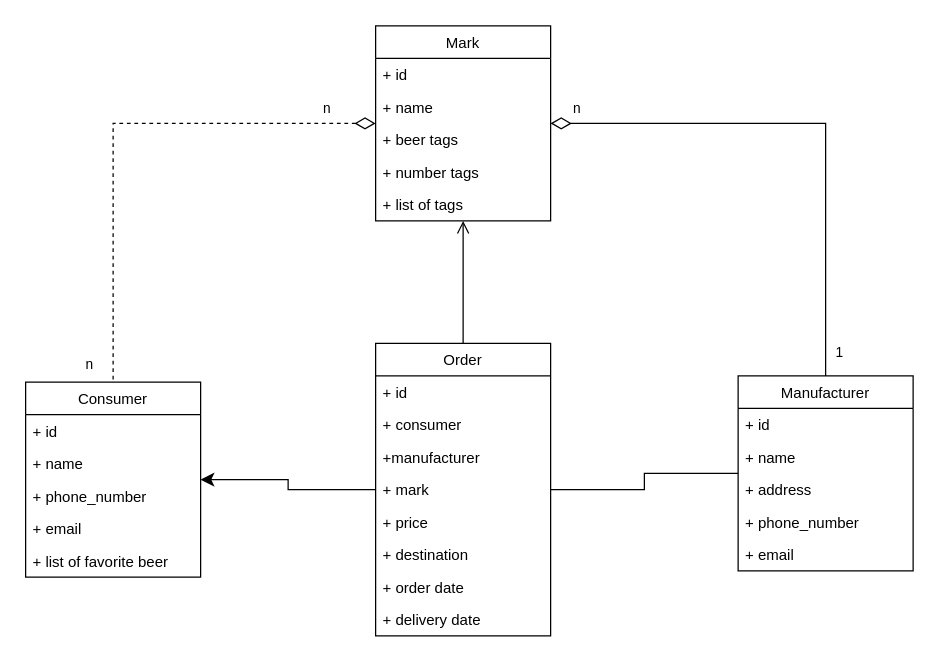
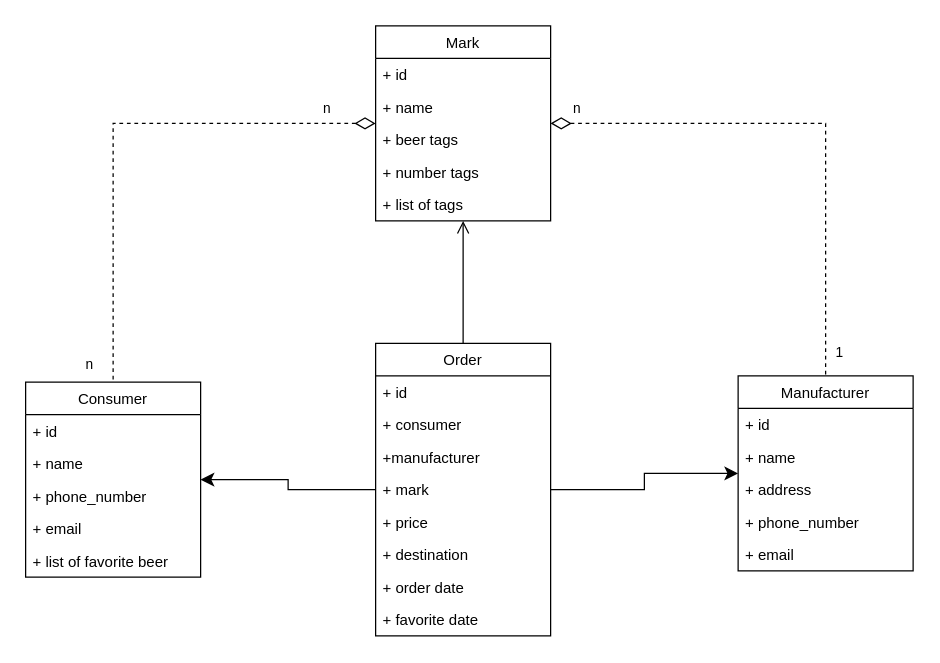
  <mxCell id="0" />
  <mxCell id="1" parent="0" />
  <mxCell id="2" value="Mark" style="swimlane;fontStyle=0;childLayout=stackLayout;horizontal=1;startSize=26;fillColor=none;horizontalStack=0;resizeParent=1;resizeParentMax=0;resizeLast=0;collapsible=1;marginBottom=0;" vertex="1" parent="1"><mxGeometry x="300" y="20" width="140" height="156" as="geometry" /></mxCell>
  <mxCell id="3" value="+ id" style="text;strokeColor=none;fillColor=none;align=left;verticalAlign=top;spacingLeft=4;spacingRight=4;overflow=hidden;rotatable=0;points=[[0,0.5],[1,0.5]];portConstraint=eastwest;" vertex="1" parent="2"><mxGeometry y="26" width="140" height="26" as="geometry" /></mxCell>
  <mxCell id="4" value="+ name" style="text;strokeColor=none;fillColor=none;align=left;verticalAlign=top;spacingLeft=4;spacingRight=4;overflow=hidden;rotatable=0;points=[[0,0.5],[1,0.5]];portConstraint=eastwest;" vertex="1" parent="2"><mxGeometry y="52" width="140" height="26" as="geometry" /></mxCell>
  <mxCell id="5" value="+ beer tags" style="text;strokeColor=none;fillColor=none;align=left;verticalAlign=top;spacingLeft=4;spacingRight=4;overflow=hidden;rotatable=0;points=[[0,0.5],[1,0.5]];portConstraint=eastwest;" vertex="1" parent="2"><mxGeometry y="78" width="140" height="26" as="geometry" /></mxCell>
  <mxCell id="6" value="+ number tags" style="text;strokeColor=none;fillColor=none;align=left;verticalAlign=top;spacingLeft=4;spacingRight=4;overflow=hidden;rotatable=0;points=[[0,0.5],[1,0.5]];portConstraint=eastwest;" vertex="1" parent="2"><mxGeometry y="104" width="140" height="26" as="geometry" /></mxCell>
  <mxCell id="7" value="+ list of tags" style="text;strokeColor=none;fillColor=none;align=left;verticalAlign=top;spacingLeft=4;spacingRight=4;overflow=hidden;rotatable=0;points=[[0,0.5],[1,0.5]];portConstraint=eastwest;" vertex="1" parent="2"><mxGeometry y="130" width="140" height="26" as="geometry" /></mxCell>
  <mxCell id="8" value="Manufacturer" style="swimlane;fontStyle=0;childLayout=stackLayout;horizontal=1;startSize=26;fillColor=none;horizontalStack=0;resizeParent=1;resizeParentMax=0;resizeLast=0;collapsible=1;marginBottom=0;" vertex="1" parent="1"><mxGeometry x="590" y="300" width="140" height="156" as="geometry" /></mxCell>
  <mxCell id="9" value="+ id" style="text;strokeColor=none;fillColor=none;align=left;verticalAlign=top;spacingLeft=4;spacingRight=4;overflow=hidden;rotatable=0;points=[[0,0.5],[1,0.5]];portConstraint=eastwest;" vertex="1" parent="8"><mxGeometry y="26" width="140" height="26" as="geometry" /></mxCell>
  <mxCell id="10" value="+ name" style="text;strokeColor=none;fillColor=none;align=left;verticalAlign=top;spacingLeft=4;spacingRight=4;overflow=hidden;rotatable=0;points=[[0,0.5],[1,0.5]];portConstraint=eastwest;" vertex="1" parent="8"><mxGeometry y="52" width="140" height="26" as="geometry" /></mxCell>
  <mxCell id="11" value="+ address" style="text;strokeColor=none;fillColor=none;align=left;verticalAlign=top;spacingLeft=4;spacingRight=4;overflow=hidden;rotatable=0;points=[[0,0.5],[1,0.5]];portConstraint=eastwest;" vertex="1" parent="8"><mxGeometry y="78" width="140" height="26" as="geometry" /></mxCell>
  <mxCell id="12" value="+ phone_number" style="text;strokeColor=none;fillColor=none;align=left;verticalAlign=top;spacingLeft=4;spacingRight=4;overflow=hidden;rotatable=0;points=[[0,0.5],[1,0.5]];portConstraint=eastwest;" vertex="1" parent="8"><mxGeometry y="104" width="140" height="26" as="geometry" /></mxCell>
  <mxCell id="13" value="+ email" style="text;strokeColor=none;fillColor=none;align=left;verticalAlign=top;spacingLeft=4;spacingRight=4;overflow=hidden;rotatable=0;points=[[0,0.5],[1,0.5]];portConstraint=eastwest;" vertex="1" parent="8"><mxGeometry y="130" width="140" height="26" as="geometry" /></mxCell>
  <mxCell id="14" value="Consumer" style="swimlane;fontStyle=0;childLayout=stackLayout;horizontal=1;startSize=26;fillColor=none;horizontalStack=0;resizeParent=1;resizeParentMax=0;resizeLast=0;collapsible=1;marginBottom=0;" vertex="1" parent="1"><mxGeometry x="20" y="305" width="140" height="156" as="geometry" /></mxCell>
  <mxCell id="15" value="+ id" style="text;strokeColor=none;fillColor=none;align=left;verticalAlign=top;spacingLeft=4;spacingRight=4;overflow=hidden;rotatable=0;points=[[0,0.5],[1,0.5]];portConstraint=eastwest;" vertex="1" parent="14"><mxGeometry y="26" width="140" height="26" as="geometry" /></mxCell>
  <mxCell id="16" value="+ name" style="text;strokeColor=none;fillColor=none;align=left;verticalAlign=top;spacingLeft=4;spacingRight=4;overflow=hidden;rotatable=0;points=[[0,0.5],[1,0.5]];portConstraint=eastwest;" vertex="1" parent="14"><mxGeometry y="52" width="140" height="26" as="geometry" /></mxCell>
  <mxCell id="17" value="+ phone_number" style="text;strokeColor=none;fillColor=none;align=left;verticalAlign=top;spacingLeft=4;spacingRight=4;overflow=hidden;rotatable=0;points=[[0,0.5],[1,0.5]];portConstraint=eastwest;" vertex="1" parent="14"><mxGeometry y="78" width="140" height="26" as="geometry" /></mxCell>
  <mxCell id="18" value="+ email" style="text;strokeColor=none;fillColor=none;align=left;verticalAlign=top;spacingLeft=4;spacingRight=4;overflow=hidden;rotatable=0;points=[[0,0.5],[1,0.5]];portConstraint=eastwest;" vertex="1" parent="14"><mxGeometry y="104" width="140" height="26" as="geometry" /></mxCell>
  <mxCell id="19" value="+ list of favorite beer" style="text;strokeColor=none;fillColor=none;align=left;verticalAlign=top;spacingLeft=4;spacingRight=4;overflow=hidden;rotatable=0;points=[[0,0.5],[1,0.5]];portConstraint=eastwest;" vertex="1" parent="14"><mxGeometry y="130" width="140" height="26" as="geometry" /></mxCell>
  <mxCell id="20" style="edgeStyle=orthogonalEdgeStyle;rounded=0;orthogonalLoop=1;jettySize=auto;html=1;strokeWidth=1;startArrow=none;startFill=0;endArrow=classic;endFill=1;startSize=12;endSize=8;" edge="1" parent="1" source="23" target="14"><mxGeometry relative="1" as="geometry" /></mxCell>
- <mxCell id="21" style="edgeStyle=orthogonalEdgeStyle;rounded=0;orthogonalLoop=1;jettySize=auto;html=1;strokeWidth=1;startArrow=none;startFill=0;endArrow=none;endFill=1;startSize=12;endSize=8;" edge="1" parent="1" source="23" target="8"><mxGeometry relative="1" as="geometry" /></mxCell>
+ <mxCell id="21" style="edgeStyle=orthogonalEdgeStyle;rounded=0;orthogonalLoop=1;jettySize=auto;html=1;strokeWidth=1;startArrow=none;startFill=0;endArrow=classic;endFill=1;startSize=12;endSize=8;" edge="1" parent="1" source="23" target="8"><mxGeometry relative="1" as="geometry" /></mxCell>
  <mxCell id="22" style="edgeStyle=orthogonalEdgeStyle;rounded=0;orthogonalLoop=1;jettySize=auto;html=1;strokeWidth=1;startArrow=none;startFill=0;endArrow=open;endFill=1;startSize=12;endSize=8;" edge="1" parent="1" source="23" target="2"><mxGeometry relative="1" as="geometry" /></mxCell>
  <mxCell id="23" value="Order" style="swimlane;fontStyle=0;childLayout=stackLayout;horizontal=1;startSize=26;fillColor=none;horizontalStack=0;resizeParent=1;resizeParentMax=0;resizeLast=0;collapsible=1;marginBottom=0;" vertex="1" parent="1"><mxGeometry x="300" y="274" width="140" height="234" as="geometry" /></mxCell>
  <mxCell id="24" value="+ id" style="text;strokeColor=none;fillColor=none;align=left;verticalAlign=top;spacingLeft=4;spacingRight=4;overflow=hidden;rotatable=0;points=[[0,0.5],[1,0.5]];portConstraint=eastwest;" vertex="1" parent="23"><mxGeometry y="26" width="140" height="26" as="geometry" /></mxCell>
  <mxCell id="25" value="+ consumer" style="text;strokeColor=none;fillColor=none;align=left;verticalAlign=top;spacingLeft=4;spacingRight=4;overflow=hidden;rotatable=0;points=[[0,0.5],[1,0.5]];portConstraint=eastwest;" vertex="1" parent="23"><mxGeometry y="52" width="140" height="26" as="geometry" /></mxCell>
  <mxCell id="26" value="+manufacturer" style="text;strokeColor=none;fillColor=none;align=left;verticalAlign=top;spacingLeft=4;spacingRight=4;overflow=hidden;rotatable=0;points=[[0,0.5],[1,0.5]];portConstraint=eastwest;" vertex="1" parent="23"><mxGeometry y="78" width="140" height="26" as="geometry" /></mxCell>
  <mxCell id="27" value="+ mark" style="text;strokeColor=none;fillColor=none;align=left;verticalAlign=top;spacingLeft=4;spacingRight=4;overflow=hidden;rotatable=0;points=[[0,0.5],[1,0.5]];portConstraint=eastwest;" vertex="1" parent="23"><mxGeometry y="104" width="140" height="26" as="geometry" /></mxCell>
  <mxCell id="28" value="+ price" style="text;strokeColor=none;fillColor=none;align=left;verticalAlign=top;spacingLeft=4;spacingRight=4;overflow=hidden;rotatable=0;points=[[0,0.5],[1,0.5]];portConstraint=eastwest;" vertex="1" parent="23"><mxGeometry y="130" width="140" height="26" as="geometry" /></mxCell>
  <mxCell id="29" value="+ destination" style="text;strokeColor=none;fillColor=none;align=left;verticalAlign=top;spacingLeft=4;spacingRight=4;overflow=hidden;rotatable=0;points=[[0,0.5],[1,0.5]];portConstraint=eastwest;" vertex="1" parent="23"><mxGeometry y="156" width="140" height="26" as="geometry" /></mxCell>
  <mxCell id="30" value="+ order date " style="text;strokeColor=none;fillColor=none;align=left;verticalAlign=top;spacingLeft=4;spacingRight=4;overflow=hidden;rotatable=0;points=[[0,0.5],[1,0.5]];portConstraint=eastwest;" vertex="1" parent="23"><mxGeometry y="182" width="140" height="26" as="geometry" /></mxCell>
- <mxCell id="31" value="+ delivery date" style="text;strokeColor=none;fillColor=none;align=left;verticalAlign=top;spacingLeft=4;spacingRight=4;overflow=hidden;rotatable=0;points=[[0,0.5],[1,0.5]];portConstraint=eastwest;" vertex="1" parent="23"><mxGeometry y="208" width="140" height="26" as="geometry" /></mxCell>
- <mxCell id="32" value="" style="endArrow=none;html=1;rounded=0;edgeStyle=orthogonalEdgeStyle;startArrow=diamondThin;startFill=0;strokeWidth=1;endSize=14;startSize=14;" edge="1" parent="1" source="2" target="8"><mxGeometry width="50" height="50" relative="1" as="geometry"><mxPoint x="350" y="280" as="sourcePoint" /><mxPoint x="400" y="230" as="targetPoint" /></mxGeometry></mxCell>
+ <mxCell id="31" value="+ favorite date" style="text;strokeColor=none;fillColor=none;align=left;verticalAlign=top;spacingLeft=4;spacingRight=4;overflow=hidden;rotatable=0;points=[[0,0.5],[1,0.5]];portConstraint=eastwest;" vertex="1" parent="23"><mxGeometry y="208" width="140" height="26" as="geometry" /></mxCell>
+ <mxCell id="32" value="" style="endArrow=none;html=1;rounded=0;edgeStyle=orthogonalEdgeStyle;startArrow=diamondThin;startFill=0;strokeWidth=1;endSize=14;startSize=14;dashed=1;" edge="1" parent="1" source="2" target="8"><mxGeometry width="50" height="50" relative="1" as="geometry"><mxPoint x="350" y="280" as="sourcePoint" /><mxPoint x="400" y="230" as="targetPoint" /></mxGeometry></mxCell>
  <mxCell id="33" value="n" style="edgeLabel;html=1;align=center;verticalAlign=middle;resizable=0;points=[];" vertex="1" connectable="0" parent="32"><mxGeometry x="-0.621" relative="1" as="geometry"><mxPoint x="-60" y="-13" as="offset" /></mxGeometry></mxCell>
  <mxCell id="34" value="1" style="edgeLabel;html=1;align=center;verticalAlign=middle;resizable=0;points=[];" vertex="1" connectable="0" parent="32"><mxGeometry x="0.749" y="-2" relative="1" as="geometry"><mxPoint x="12" y="33" as="offset" /></mxGeometry></mxCell>
  <mxCell id="35" value="" style="endArrow=none;html=1;rounded=0;edgeStyle=orthogonalEdgeStyle;startArrow=diamondThin;startFill=0;strokeWidth=1;endSize=14;startSize=14;dashed=1;" edge="1" parent="1" source="2" target="14"><mxGeometry width="50" height="50" relative="1" as="geometry"><mxPoint x="450" y="108" as="sourcePoint" /><mxPoint x="670" y="310" as="targetPoint" /></mxGeometry></mxCell>
  <mxCell id="36" value="n" style="edgeLabel;html=1;align=center;verticalAlign=middle;resizable=0;points=[];" vertex="1" connectable="0" parent="35"><mxGeometry x="-0.621" relative="1" as="geometry"><mxPoint x="39" y="-13" as="offset" /></mxGeometry></mxCell>
  <mxCell id="37" value="n" style="edgeLabel;html=1;align=center;verticalAlign=middle;resizable=0;points=[];" vertex="1" connectable="0" parent="35"><mxGeometry x="0.866" y="-1" relative="1" as="geometry"><mxPoint x="-19" y="13" as="offset" /></mxGeometry></mxCell>
